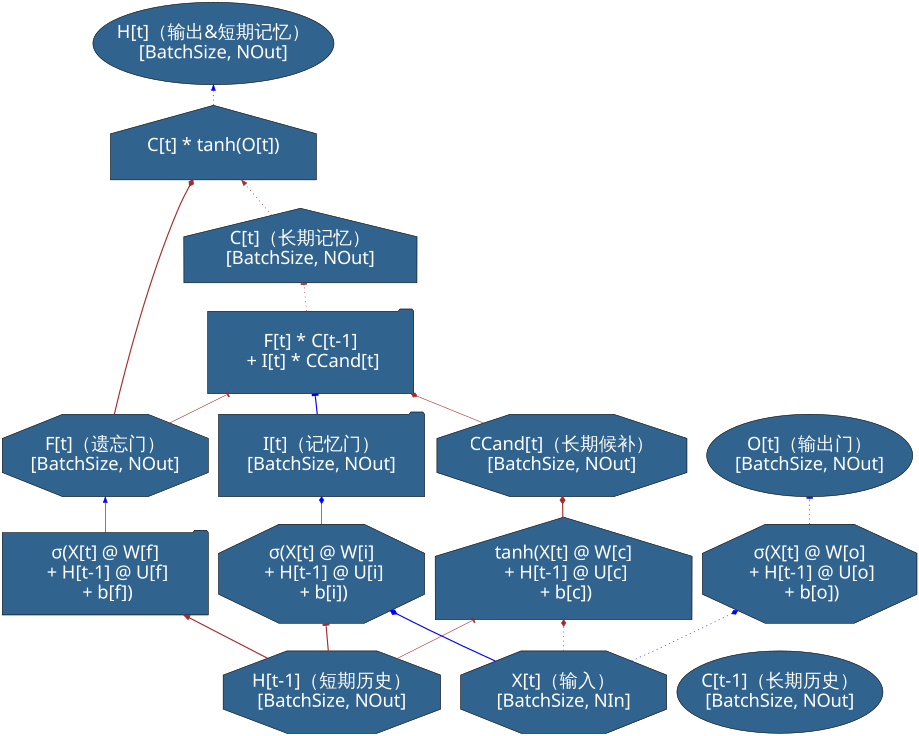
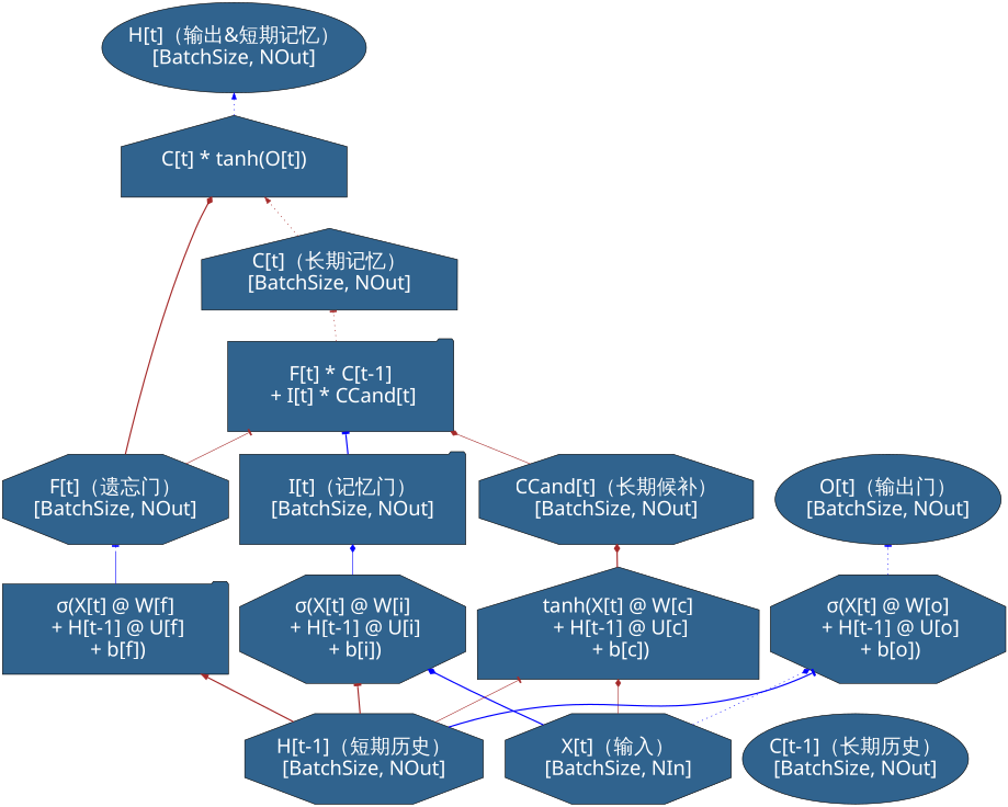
  digraph {
    rankdir=BT
    node [color=Black fillcolor="#30638e" fontcolor=White fontname=SimHei fontsize=32 shape=octagon style=filled]
    edge [arrowhead=diamond color=brown style=bold]
    n1 [height=2 label="X[t]（输入）\n[BatchSize, NIn]" width=5]
    n2 [height=2 label="σ(X[t] @ W[i]\n + H[t-1] @ U[i]\n + b[i])" width=5]
    n3 [height=2 label="tanh(X[t] @ W[c]\n + H[t-1] @ U[c]\n + b[c])" shape=house width=5]
    n4 [height=2 label="σ(X[t] @ W[o]\n + H[t-1] @ U[o]\n + b[o])" width=5]
    n5 [height=2 label="σ(X[t] @ W[f]\n + H[t-1] @ U[f]\n + b[f])" shape=folder width=5]
    n6 [height=2 label="F[t]（遗忘门）\n[BatchSize, NOut]" width=5]
    n7 [height=2 label="I[t]（记忆门）\n[BatchSize, NOut]" shape=folder width=5]
    n8 [height=2 label="CCand[t]（长期候补）\n[BatchSize, NOut]" width=5]
    n9 [height=2 label="O[t]（输出门）\n[BatchSize, NOut]" shape=ellipse width=5]
    n10 [height=2 label="H[t-1]（短期历史）\n[BatchSize, NOut]" width=5]
    n11 [height=2 label="C[t-1]（长期历史）\n[BatchSize, NOut]" shape=ellipse width=5]
    n12 [height=2 label="F[t] * C[t-1]\n + I[t] * CCand[t]" shape=folder width=5]
    n13 [height=2 label="C[t] * tanh(O[t])" shape=house width=5]
    n14 [height=2 label="C[t]（长期记忆）\n[BatchSize, NOut]" shape=house width=5]
    n15 [height=2 label="H[t]（输出&短期记忆）\n[BatchSize, NOut]" shape=ellipse width=5]
    n1 -> n2 [color=blue]
-   n1 -> n3 [style=dotted]
+   n1 -> n3 [style=solid]
    n1 -> n4 [color=blue style=dotted]
    n2 -> n7 [color=blue style=solid]
    n3 -> n8
    n4 -> n9 [arrowhead=tee color=blue style=dotted]
-   n5 -> n6 [arrowhead=normal color=blue style=solid]
+   n5 -> n6 [arrowhead=tee color=blue style=solid]
    n6 -> n12 [arrowhead=tee style=solid]
    n6 -> n13
    n7 -> n12 [arrowhead=tee color=blue]
    n8 -> n12 [style=solid]
    n10 -> n2 [arrowhead=tee]
    n10 -> n3 [arrowhead=tee style=solid]
+   n10 -> n4 [arrowhead=tee color=blue]
    n10 -> n5 [arrowhead=normal]
    n12 -> n14 [arrowhead=tee style=dotted]
    n13 -> n15 [arrowhead=normal color=blue style=dotted]
    n14 -> n13 [arrowhead=normal style=dotted]
  }
